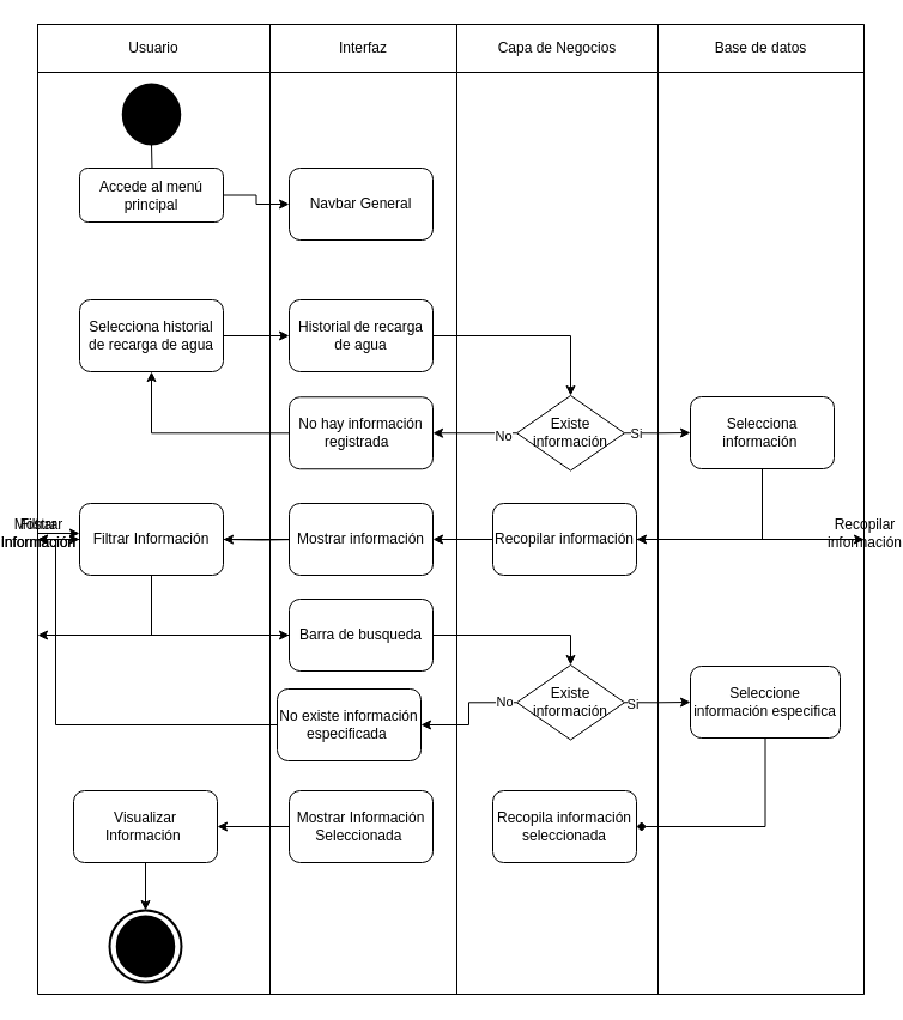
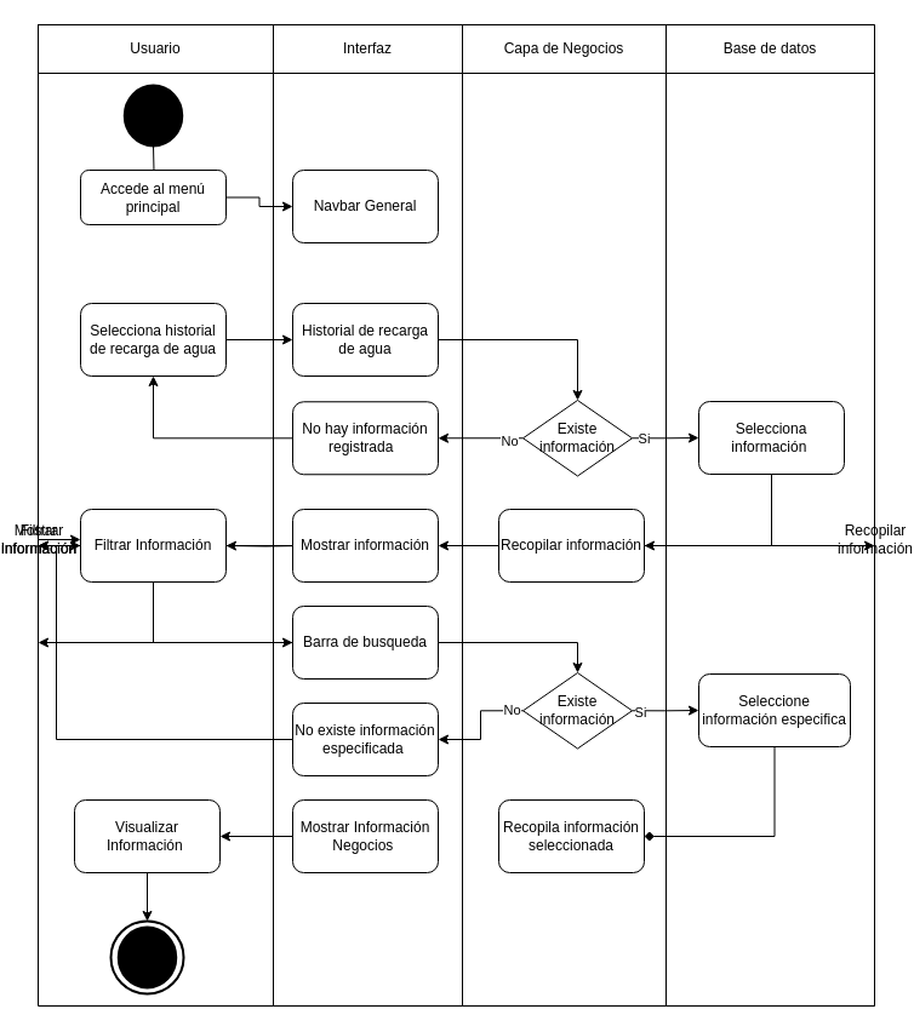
  <mxCell id="0" />
  <mxCell id="1" parent="0" />
  <mxCell id="2" value="" style="shape=table;startSize=0;container=1;collapsible=0;childLayout=tableLayout;" vertex="1" parent="1"><mxGeometry x="20" y="20" width="690" height="810" as="geometry" /></mxCell>
  <mxCell id="3" value="" style="shape=tableRow;horizontal=0;startSize=0;swimlaneHead=0;swimlaneBody=0;strokeColor=inherit;top=0;left=0;bottom=0;right=0;collapsible=0;dropTarget=0;fillColor=none;points=[[0,0.5],[1,0.5]];portConstraint=eastwest;" vertex="1" parent="2"><mxGeometry width="690" height="40" as="geometry" /></mxCell>
  <mxCell id="4" value="Usuario" style="shape=partialRectangle;html=1;whiteSpace=wrap;connectable=0;strokeColor=inherit;overflow=hidden;fillColor=none;top=0;left=0;bottom=0;right=0;pointerEvents=1;" vertex="1" parent="3"><mxGeometry width="194" height="40" as="geometry"><mxRectangle width="194" height="40" as="alternateBounds" /></mxGeometry></mxCell>
  <mxCell id="5" value="Interfaz" style="shape=partialRectangle;html=1;whiteSpace=wrap;connectable=0;strokeColor=inherit;overflow=hidden;fillColor=none;top=0;left=0;bottom=0;right=0;pointerEvents=1;" vertex="1" parent="3"><mxGeometry x="194" width="156" height="40" as="geometry"><mxRectangle width="156" height="40" as="alternateBounds" /></mxGeometry></mxCell>
  <mxCell id="6" value="Capa de Negocios" style="shape=partialRectangle;html=1;whiteSpace=wrap;connectable=0;strokeColor=inherit;overflow=hidden;fillColor=none;top=0;left=0;bottom=0;right=0;pointerEvents=1;" vertex="1" parent="3"><mxGeometry x="350" width="168" height="40" as="geometry"><mxRectangle width="168" height="40" as="alternateBounds" /></mxGeometry></mxCell>
  <mxCell id="7" value="Base de datos" style="shape=partialRectangle;html=1;whiteSpace=wrap;connectable=0;strokeColor=inherit;overflow=hidden;fillColor=none;top=0;left=0;bottom=0;right=0;pointerEvents=1;" vertex="1" parent="3"><mxGeometry x="518" width="172" height="40" as="geometry"><mxRectangle width="172" height="40" as="alternateBounds" /></mxGeometry></mxCell>
  <mxCell id="8" value="" style="shape=tableRow;horizontal=0;startSize=0;swimlaneHead=0;swimlaneBody=0;strokeColor=inherit;top=0;left=0;bottom=0;right=0;collapsible=0;dropTarget=0;fillColor=none;points=[[0,0.5],[1,0.5]];portConstraint=eastwest;" vertex="1" parent="2"><mxGeometry y="40" width="690" height="770" as="geometry" /></mxCell>
  <mxCell id="9" value="" style="shape=partialRectangle;html=1;whiteSpace=wrap;connectable=0;strokeColor=inherit;overflow=hidden;fillColor=none;top=0;left=0;bottom=0;right=0;pointerEvents=1;" vertex="1" parent="8"><mxGeometry width="194" height="770" as="geometry"><mxRectangle width="194" height="770" as="alternateBounds" /></mxGeometry></mxCell>
  <mxCell id="10" value="" style="shape=partialRectangle;html=1;whiteSpace=wrap;connectable=0;strokeColor=inherit;overflow=hidden;fillColor=none;top=0;left=0;bottom=0;right=0;pointerEvents=1;" vertex="1" parent="8"><mxGeometry x="194" width="156" height="770" as="geometry"><mxRectangle width="156" height="770" as="alternateBounds" /></mxGeometry></mxCell>
  <mxCell id="11" value="" style="shape=partialRectangle;html=1;whiteSpace=wrap;connectable=0;strokeColor=inherit;overflow=hidden;fillColor=none;top=0;left=0;bottom=0;right=0;pointerEvents=1;" vertex="1" parent="8"><mxGeometry x="350" width="168" height="770" as="geometry"><mxRectangle width="168" height="770" as="alternateBounds" /></mxGeometry></mxCell>
  <mxCell id="12" value="" style="shape=partialRectangle;html=1;whiteSpace=wrap;connectable=0;strokeColor=inherit;overflow=hidden;fillColor=none;top=0;left=0;bottom=0;right=0;pointerEvents=1;" vertex="1" parent="8"><mxGeometry x="518" width="172" height="770" as="geometry"><mxRectangle width="172" height="770" as="alternateBounds" /></mxGeometry></mxCell>
  <mxCell id="13" value="Recopilar información" style="rounded=1;whiteSpace=wrap;html=1;" vertex="1" parent="8"><mxGeometry x="690" height="770" as="geometry"><mxRectangle width="NaN" height="770" as="alternateBounds" /></mxGeometry></mxCell>
  <mxCell id="14" value="Mostrar información" style="rounded=1;whiteSpace=wrap;html=1;" vertex="1" parent="8"><mxGeometry height="770" as="geometry"><mxRectangle width="NaN" height="770" as="alternateBounds" /></mxGeometry></mxCell>
  <mxCell id="15" value="Filtrar Información" style="rounded=1;whiteSpace=wrap;html=1;" vertex="1" parent="8"><mxGeometry height="770" as="geometry"><mxRectangle width="NaN" height="770" as="alternateBounds" /></mxGeometry></mxCell>
  <mxCell id="16" value="" style="rhombus;whiteSpace=wrap;html=1;rounded=1;" vertex="1" parent="8"><mxGeometry height="770" as="geometry"><mxRectangle width="NaN" height="770" as="alternateBounds" /></mxGeometry></mxCell>
  <mxCell id="17" style="edgeStyle=orthogonalEdgeStyle;rounded=0;orthogonalLoop=1;jettySize=auto;html=1;exitX=0.5;exitY=1;exitDx=0;exitDy=0;exitPerimeter=0;" edge="1" parent="1" target="19"><mxGeometry relative="1" as="geometry"><mxPoint x="115" y="120" as="sourcePoint" /></mxGeometry></mxCell>
  <mxCell id="18" style="edgeStyle=orthogonalEdgeStyle;rounded=0;orthogonalLoop=1;jettySize=auto;html=1;exitX=1;exitY=0.5;exitDx=0;exitDy=0;" edge="1" parent="1" source="19" target="20"><mxGeometry relative="1" as="geometry" /></mxCell>
  <mxCell id="19" value="Accede al menú principal" style="rounded=1;whiteSpace=wrap;html=1;" vertex="1" parent="1"><mxGeometry x="55" y="140" width="120" height="45" as="geometry" /></mxCell>
  <mxCell id="20" value="Navbar General" style="rounded=1;whiteSpace=wrap;html=1;" vertex="1" parent="1"><mxGeometry x="230" y="140" width="120" height="60" as="geometry" /></mxCell>
  <mxCell id="21" style="edgeStyle=orthogonalEdgeStyle;rounded=0;orthogonalLoop=1;jettySize=auto;html=1;exitX=1;exitY=0.5;exitDx=0;exitDy=0;entryX=0;entryY=0.5;entryDx=0;entryDy=0;" edge="1" parent="1" source="22" target="24"><mxGeometry relative="1" as="geometry" /></mxCell>
  <mxCell id="22" value="Selecciona historial de recarga de agua" style="rounded=1;whiteSpace=wrap;html=1;" vertex="1" parent="1"><mxGeometry x="55" y="250" width="120" height="60" as="geometry" /></mxCell>
  <mxCell id="23" style="edgeStyle=orthogonalEdgeStyle;rounded=0;orthogonalLoop=1;jettySize=auto;html=1;exitX=1;exitY=0.5;exitDx=0;exitDy=0;entryX=0.5;entryY=0;entryDx=0;entryDy=0;" edge="1" parent="1" source="24" target="29"><mxGeometry relative="1" as="geometry" /></mxCell>
  <mxCell id="24" value="Historial de recarga de agua" style="rounded=1;whiteSpace=wrap;html=1;" vertex="1" parent="1"><mxGeometry x="230" y="250" width="120" height="60" as="geometry" /></mxCell>
  <mxCell id="25" style="edgeStyle=orthogonalEdgeStyle;rounded=0;orthogonalLoop=1;jettySize=auto;html=1;exitX=0;exitY=0.5;exitDx=0;exitDy=0;" edge="1" parent="1" source="29" target="31"><mxGeometry relative="1" as="geometry" /></mxCell>
  <mxCell id="26" value="No" style="edgeLabel;html=1;align=center;verticalAlign=middle;resizable=0;points=[];" vertex="1" connectable="0" parent="25"><mxGeometry x="-0.657" y="2" relative="1" as="geometry"><mxPoint as="offset" /></mxGeometry></mxCell>
  <mxCell id="27" style="edgeStyle=orthogonalEdgeStyle;rounded=0;orthogonalLoop=1;jettySize=auto;html=1;exitX=1;exitY=0.5;exitDx=0;exitDy=0;entryX=0;entryY=0.5;entryDx=0;entryDy=0;" edge="1" parent="1" source="29" target="33"><mxGeometry relative="1" as="geometry" /></mxCell>
  <mxCell id="28" value="Si" style="edgeLabel;html=1;align=center;verticalAlign=middle;resizable=0;points=[];" vertex="1" connectable="0" parent="27"><mxGeometry x="-0.24" y="-1" relative="1" as="geometry"><mxPoint x="-11" y="-1" as="offset" /></mxGeometry></mxCell>
  <mxCell id="29" value="&lt;font style=&quot;font-size: 12px;&quot;&gt;Existe información&lt;/font&gt;" style="rhombus;whiteSpace=wrap;html=1;" vertex="1" parent="1"><mxGeometry x="420" y="330" width="90" height="62.5" as="geometry" /></mxCell>
  <mxCell id="30" style="edgeStyle=orthogonalEdgeStyle;rounded=0;orthogonalLoop=1;jettySize=auto;html=1;entryX=0.5;entryY=1;entryDx=0;entryDy=0;" edge="1" parent="1" source="31" target="22"><mxGeometry relative="1" as="geometry" /></mxCell>
  <mxCell id="31" value="No hay información registrada&amp;nbsp;&amp;nbsp;" style="rounded=1;whiteSpace=wrap;html=1;" vertex="1" parent="1"><mxGeometry x="230" y="331.25" width="120" height="60" as="geometry" /></mxCell>
  <mxCell id="32" style="edgeStyle=orthogonalEdgeStyle;rounded=0;orthogonalLoop=1;jettySize=auto;html=1;exitX=0.5;exitY=1;exitDx=0;exitDy=0;entryX=1;entryY=0.5;entryDx=0;entryDy=0;" edge="1" parent="1" source="33" target="36"><mxGeometry relative="1" as="geometry" /></mxCell>
  <mxCell id="33" value="Selecciona información&amp;nbsp;" style="rounded=1;whiteSpace=wrap;html=1;" vertex="1" parent="1"><mxGeometry x="565" y="331" width="120" height="60" as="geometry" /></mxCell>
  <mxCell id="34" value="" style="edgeStyle=orthogonalEdgeStyle;rounded=0;orthogonalLoop=1;jettySize=auto;html=1;" edge="1" parent="1" source="36" target="13"><mxGeometry relative="1" as="geometry" /></mxCell>
  <mxCell id="35" value="" style="edgeStyle=orthogonalEdgeStyle;rounded=0;orthogonalLoop=1;jettySize=auto;html=1;" edge="1" parent="1" source="36" target="39"><mxGeometry relative="1" as="geometry" /></mxCell>
  <mxCell id="36" value="Recopilar información" style="rounded=1;whiteSpace=wrap;html=1;" vertex="1" parent="1"><mxGeometry x="400" y="420" width="120" height="60" as="geometry" /></mxCell>
  <mxCell id="37" value="" style="edgeStyle=orthogonalEdgeStyle;rounded=0;orthogonalLoop=1;jettySize=auto;html=1;" edge="1" parent="1" source="39" target="14"><mxGeometry relative="1" as="geometry" /></mxCell>
  <mxCell id="38" value="" style="edgeStyle=orthogonalEdgeStyle;rounded=0;orthogonalLoop=1;jettySize=auto;html=1;" edge="1" parent="1" target="42"><mxGeometry relative="1" as="geometry"><mxPoint x="240" y="450" as="sourcePoint" /></mxGeometry></mxCell>
  <mxCell id="39" value="Mostrar información" style="rounded=1;whiteSpace=wrap;html=1;" vertex="1" parent="1"><mxGeometry x="230" y="420" width="120" height="60" as="geometry" /></mxCell>
  <mxCell id="40" value="" style="edgeStyle=orthogonalEdgeStyle;rounded=0;orthogonalLoop=1;jettySize=auto;html=1;" edge="1" parent="1" source="42" target="15"><mxGeometry relative="1" as="geometry" /></mxCell>
  <mxCell id="41" style="edgeStyle=orthogonalEdgeStyle;rounded=0;orthogonalLoop=1;jettySize=auto;html=1;exitX=0.5;exitY=1;exitDx=0;exitDy=0;entryX=0;entryY=0.5;entryDx=0;entryDy=0;" edge="1" parent="1" source="42" target="45"><mxGeometry relative="1" as="geometry" /></mxCell>
  <mxCell id="42" value="Filtrar Información" style="rounded=1;whiteSpace=wrap;html=1;" vertex="1" parent="1"><mxGeometry x="55" y="420" width="120" height="60" as="geometry" /></mxCell>
  <mxCell id="43" value="" style="edgeStyle=orthogonalEdgeStyle;rounded=0;orthogonalLoop=1;jettySize=auto;html=1;" edge="1" parent="1" source="45" target="16"><mxGeometry relative="1" as="geometry" /></mxCell>
  <mxCell id="44" style="edgeStyle=orthogonalEdgeStyle;rounded=0;orthogonalLoop=1;jettySize=auto;html=1;exitX=1;exitY=0.5;exitDx=0;exitDy=0;entryX=0.5;entryY=0;entryDx=0;entryDy=0;" edge="1" parent="1" source="45" target="50"><mxGeometry relative="1" as="geometry" /></mxCell>
  <mxCell id="45" value="Barra de busqueda" style="rounded=1;whiteSpace=wrap;html=1;" vertex="1" parent="1"><mxGeometry x="230" y="500" width="120" height="60" as="geometry" /></mxCell>
  <mxCell id="46" style="edgeStyle=orthogonalEdgeStyle;rounded=0;orthogonalLoop=1;jettySize=auto;html=1;exitX=0;exitY=0.5;exitDx=0;exitDy=0;entryX=1;entryY=0.5;entryDx=0;entryDy=0;" edge="1" parent="1" source="50" target="52"><mxGeometry relative="1" as="geometry" /></mxCell>
  <mxCell id="47" value="No" style="edgeLabel;html=1;align=center;verticalAlign=middle;resizable=0;points=[];" vertex="1" connectable="0" parent="46"><mxGeometry x="-0.807" y="-1" relative="1" as="geometry"><mxPoint as="offset" /></mxGeometry></mxCell>
  <mxCell id="48" style="edgeStyle=orthogonalEdgeStyle;rounded=0;orthogonalLoop=1;jettySize=auto;html=1;exitX=1;exitY=0.5;exitDx=0;exitDy=0;entryX=0;entryY=0.5;entryDx=0;entryDy=0;" edge="1" parent="1" source="50" target="55"><mxGeometry relative="1" as="geometry" /></mxCell>
  <mxCell id="49" value="Si" style="edgeLabel;html=1;align=center;verticalAlign=middle;resizable=0;points=[];" vertex="1" connectable="0" parent="48"><mxGeometry x="-0.747" y="-1" relative="1" as="geometry"><mxPoint as="offset" /></mxGeometry></mxCell>
  <mxCell id="50" value="&lt;font style=&quot;font-size: 12px;&quot;&gt;Existe información&lt;/font&gt;" style="rhombus;whiteSpace=wrap;html=1;" vertex="1" parent="1"><mxGeometry x="420" y="555" width="90" height="62.5" as="geometry" /></mxCell>
  <mxCell id="51" style="edgeStyle=orthogonalEdgeStyle;rounded=0;orthogonalLoop=1;jettySize=auto;html=1;exitX=0;exitY=0.5;exitDx=0;exitDy=0;entryX=0;entryY=0.5;entryDx=0;entryDy=0;" edge="1" parent="1" source="52" target="42"><mxGeometry relative="1" as="geometry" /></mxCell>
- <mxCell id="52" value="No existe información especificada&amp;nbsp;" style="rounded=1;whiteSpace=wrap;html=1;" vertex="1" parent="1"><mxGeometry x="220" y="575" width="120" height="60" as="geometry" /></mxCell>
+ <mxCell id="52" value="No existe información especificada&amp;nbsp;" style="rounded=1;whiteSpace=wrap;html=1;" vertex="1" parent="1"><mxGeometry x="230" y="580" width="120" height="60" as="geometry" /></mxCell>
  <mxCell id="53" value="" style="strokeWidth=2;html=1;shape=mxgraph.flowchart.start_2;whiteSpace=wrap;fillColor=#000000;" vertex="1" parent="1"><mxGeometry x="91.25" y="70" width="47.5" height="50" as="geometry" /></mxCell>
  <mxCell id="54" style="edgeStyle=orthogonalEdgeStyle;rounded=0;orthogonalLoop=1;jettySize=auto;html=1;exitX=0.5;exitY=1;exitDx=0;exitDy=0;entryX=1;entryY=0.5;entryDx=0;entryDy=0;endArrow=diamond;" edge="1" parent="1" source="55" target="56"><mxGeometry relative="1" as="geometry" /></mxCell>
  <mxCell id="55" value="Seleccione información especifica" style="rounded=1;whiteSpace=wrap;html=1;" vertex="1" parent="1"><mxGeometry x="565" y="556" width="125" height="60" as="geometry" /></mxCell>
  <mxCell id="56" value="Recopila información seleccionada" style="rounded=1;whiteSpace=wrap;html=1;" vertex="1" parent="1"><mxGeometry x="400" y="660" width="120" height="60" as="geometry" /></mxCell>
  <mxCell id="57" style="edgeStyle=orthogonalEdgeStyle;rounded=0;orthogonalLoop=1;jettySize=auto;html=1;exitX=0;exitY=0.5;exitDx=0;exitDy=0;entryX=1;entryY=0.5;entryDx=0;entryDy=0;" edge="1" parent="1" source="58" target="59"><mxGeometry relative="1" as="geometry" /></mxCell>
- <mxCell id="58" value="Mostrar Información Seleccionada&amp;nbsp;" style="rounded=1;whiteSpace=wrap;html=1;" vertex="1" parent="1"><mxGeometry x="230" y="660" width="120" height="60" as="geometry" /></mxCell>
+ <mxCell id="58" value="Mostrar Información Negocios&amp;nbsp;" style="rounded=1;whiteSpace=wrap;html=1;" vertex="1" parent="1"><mxGeometry x="230" y="660" width="120" height="60" as="geometry" /></mxCell>
  <mxCell id="59" value="Visualizar Información&amp;nbsp;" style="rounded=1;whiteSpace=wrap;html=1;" vertex="1" parent="1"><mxGeometry x="50" y="660" width="120" height="60" as="geometry" /></mxCell>
  <mxCell id="60" value="" style="strokeWidth=2;html=1;shape=mxgraph.flowchart.start_2;whiteSpace=wrap;" vertex="1" parent="1"><mxGeometry x="80" y="760" width="60" height="60" as="geometry" /></mxCell>
  <mxCell id="61" value="" style="strokeWidth=2;html=1;shape=mxgraph.flowchart.start_2;whiteSpace=wrap;fillColor=#000000;" vertex="1" parent="1"><mxGeometry x="86.25" y="765" width="47.5" height="50" as="geometry" /></mxCell>
  <mxCell id="62" style="edgeStyle=orthogonalEdgeStyle;rounded=0;orthogonalLoop=1;jettySize=auto;html=1;exitX=0.5;exitY=1;exitDx=0;exitDy=0;entryX=0.5;entryY=0;entryDx=0;entryDy=0;entryPerimeter=0;" edge="1" parent="1" source="59" target="60"><mxGeometry relative="1" as="geometry" /></mxCell>
  <mxCell id="63" value="" style="edgeStyle=orthogonalEdgeStyle;rounded=0;orthogonalLoop=1;jettySize=auto;html=1;" edge="1" parent="1" source="15" target="42"><mxGeometry relative="1" as="geometry" /></mxCell>
